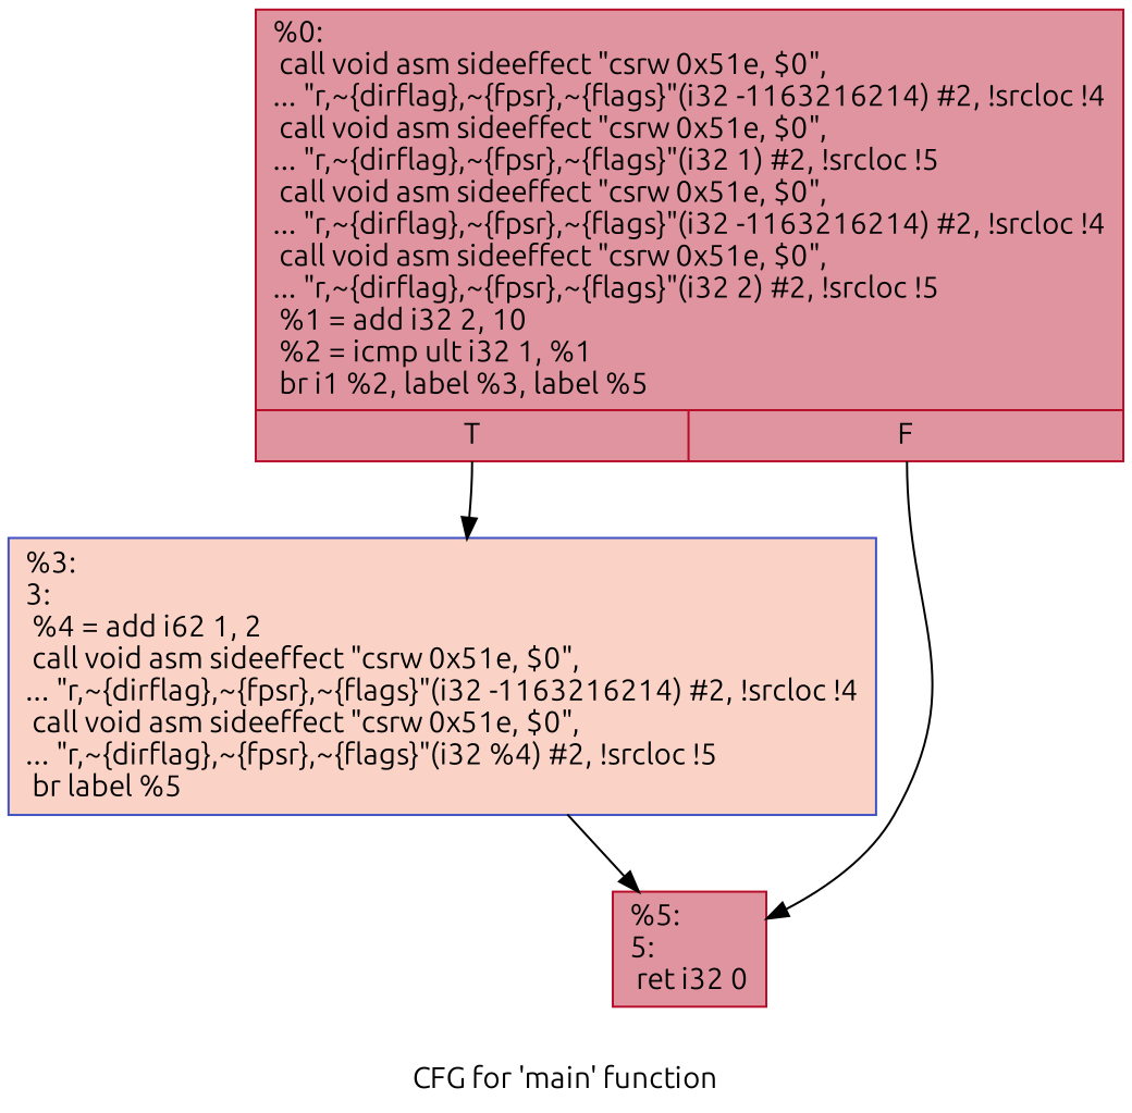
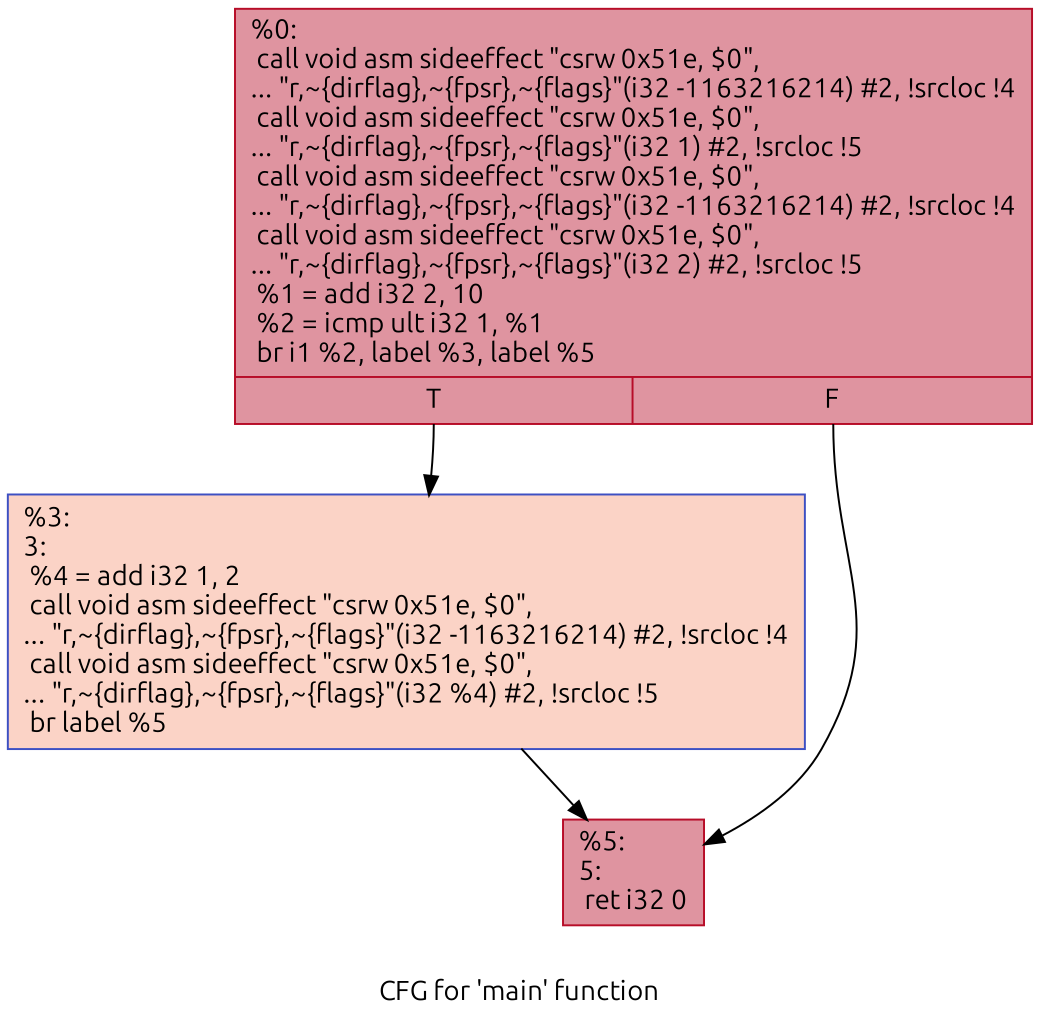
  digraph {
    label="CFG for 'main' function"
    fontname=Ubuntu
    node [color="#b70d28ff" fillcolor="#b70d2870" shape=record style=filled fontname=Ubuntu]
    edge [fontname=Ubuntu]
    n1 [label="{%0:\l  call void asm sideeffect \"csrw 0x51e, $0\",\l... \"r,~\{dirflag\},~\{fpsr\},~\{flags\}\"(i32 -1163216214) #2, !srcloc !4\l  call void asm sideeffect \"csrw 0x51e, $0\",\l... \"r,~\{dirflag\},~\{fpsr\},~\{flags\}\"(i32 1) #2, !srcloc !5\l  call void asm sideeffect \"csrw 0x51e, $0\",\l... \"r,~\{dirflag\},~\{fpsr\},~\{flags\}\"(i32 -1163216214) #2, !srcloc !4\l  call void asm sideeffect \"csrw 0x51e, $0\",\l... \"r,~\{dirflag\},~\{fpsr\},~\{flags\}\"(i32 2) #2, !srcloc !5\l  %1 = add i32 2, 10\l  %2 = icmp ult i32 1, %1\l  br i1 %2, label %3, label %5\l|{<s0>T|<s1>F}}"]
-   n2 [color="#3d50c3ff" fillcolor="#f59c7d70" label="{%3:\l3:                                                \l  %4 = add i62 1, 2\l  call void asm sideeffect \"csrw 0x51e, $0\",\l... \"r,~\{dirflag\},~\{fpsr\},~\{flags\}\"(i32 -1163216214) #2, !srcloc !4\l  call void asm sideeffect \"csrw 0x51e, $0\",\l... \"r,~\{dirflag\},~\{fpsr\},~\{flags\}\"(i32 %4) #2, !srcloc !5\l  br label %5\l}"]
+   n2 [color="#3d50c3ff" fillcolor="#f59c7d70" label="{%3:\l3:                                                \l  %4 = add i32 1, 2\l  call void asm sideeffect \"csrw 0x51e, $0\",\l... \"r,~\{dirflag\},~\{fpsr\},~\{flags\}\"(i32 -1163216214) #2, !srcloc !4\l  call void asm sideeffect \"csrw 0x51e, $0\",\l... \"r,~\{dirflag\},~\{fpsr\},~\{flags\}\"(i32 %4) #2, !srcloc !5\l  br label %5\l}"]
    n3 [label="{%5:\l5:                                                \l  ret i32 0\l}"]
    n1 -> n2 [tailport=s0]
    n1 -> n3 [tailport=s1]
    n2 -> n3
  }
